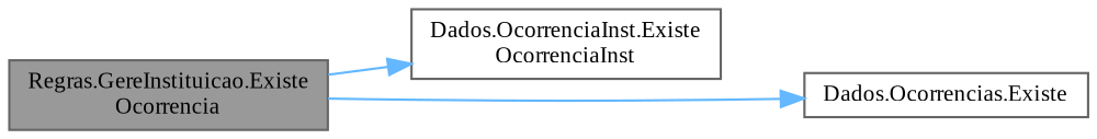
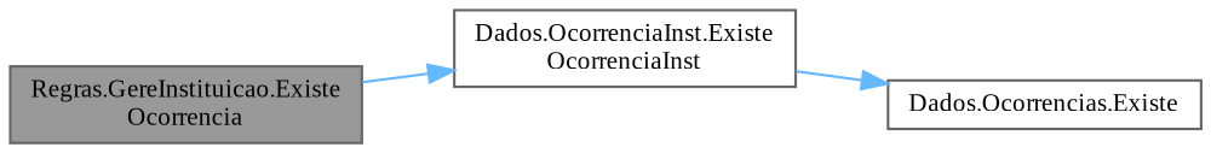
  digraph {
    fontname="Liberation Serif"
    rankdir=LR
    node [color=grey40 fillcolor=white fontname="Liberation Serif" fontsize=10 shape=box style=filled]
    edge [color=steelblue1 fontname="Liberation Serif" fontsize=10 labelfontname=Helvetica labelfontsize=10 style=solid]
    n1 [color=gray40 fillcolor=grey60 fontcolor=black height=0.2 label="Regras.GereInstituicao.Existe\lOcorrencia" width=0.4]
    n2 [height=0.2 label="Dados.OcorrenciaInst.Existe\lOcorrenciaInst" width=0.4]
    n3 [height=0.2 label="Dados.Ocorrencias.Existe" width=0.4]
    n1 -> n2
-   n1 -> n3
+   n2 -> n3
  }
